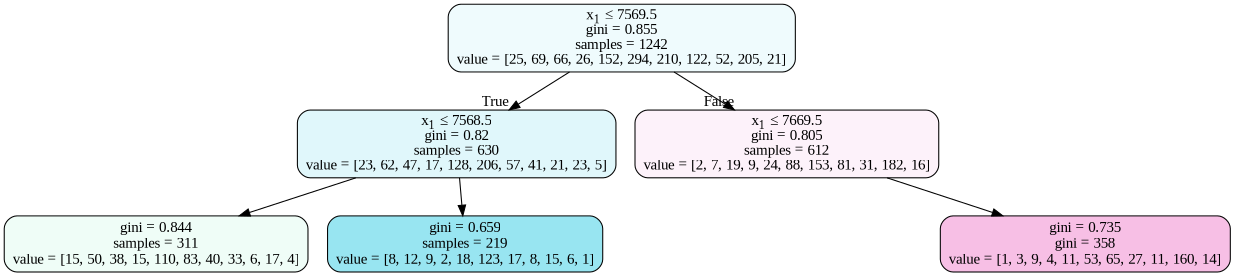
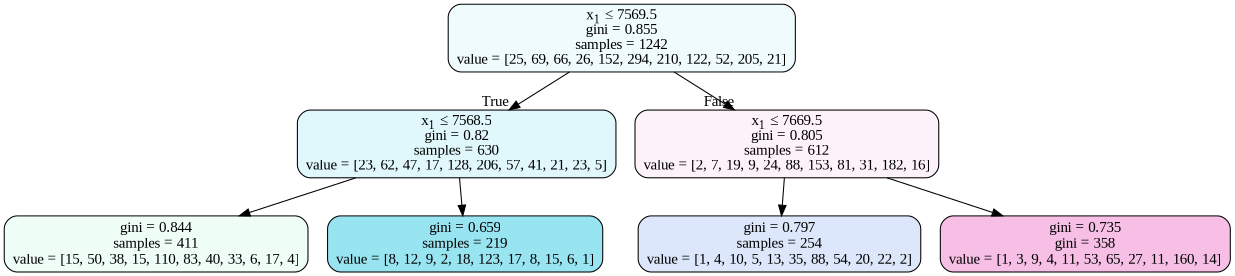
  digraph {
    fontname="Liberation Serif"
    node [color=black fontname="Liberation Serif" shape=box style="filled, rounded"]
    edge [fontname="Liberation Serif"]
    n1 [fillcolor="#effbfd" label=<x<SUB>1</SUB> &le; 7569.5<br/>gini = 0.855<br/>samples = 1242<br/>value = [25, 69, 66, 26, 152, 294, 210, 122, 52, 205, 21]>]
    n2 [fillcolor="#e0f7fb" label=<x<SUB>1</SUB> &le; 7568.5<br/>gini = 0.82<br/>samples = 630<br/>value = [23, 62, 47, 17, 128, 206, 57, 41, 21, 23, 5]>]
    n3 [fillcolor="#fdf2fa" label=<x<SUB>1</SUB> &le; 7669.5<br/>gini = 0.805<br/>samples = 612<br/>value = [2, 7, 19, 9, 24, 88, 153, 81, 31, 182, 16]>]
-   n4 [fillcolor="#effdf7" label=<gini = 0.844<br/>samples = 311<br/>value = [15, 50, 38, 15, 110, 83, 40, 33, 6, 17, 4]>]
+   n4 [fillcolor="#effdf7" label=<gini = 0.844<br/>samples = 411<br/>value = [15, 50, 38, 15, 110, 83, 40, 33, 6, 17, 4]>]
    n5 [fillcolor="#98e5f1" label=<gini = 0.659<br/>samples = 219<br/>value = [8, 12, 9, 2, 18, 123, 17, 8, 15, 6, 1]>]
+   n6 [fillcolor="#dde7fb" label=<gini = 0.797<br/>samples = 254<br/>value = [1, 4, 10, 5, 13, 35, 88, 54, 20, 22, 2]>]
    n7 [fillcolor="#f7bfe5" label=<gini = 0.735<br/>gini = 358<br/>value = [1, 3, 9, 4, 11, 53, 65, 27, 11, 160, 14]>]
    n1 -> n2 [headlabel=True labelangle=45 labeldistance=2.5]
    n1 -> n3 [headlabel=False labelangle=-45 labeldistance=2.5]
    n2 -> n4
    n2 -> n5
+   n3 -> n6
    n3 -> n7
  }
